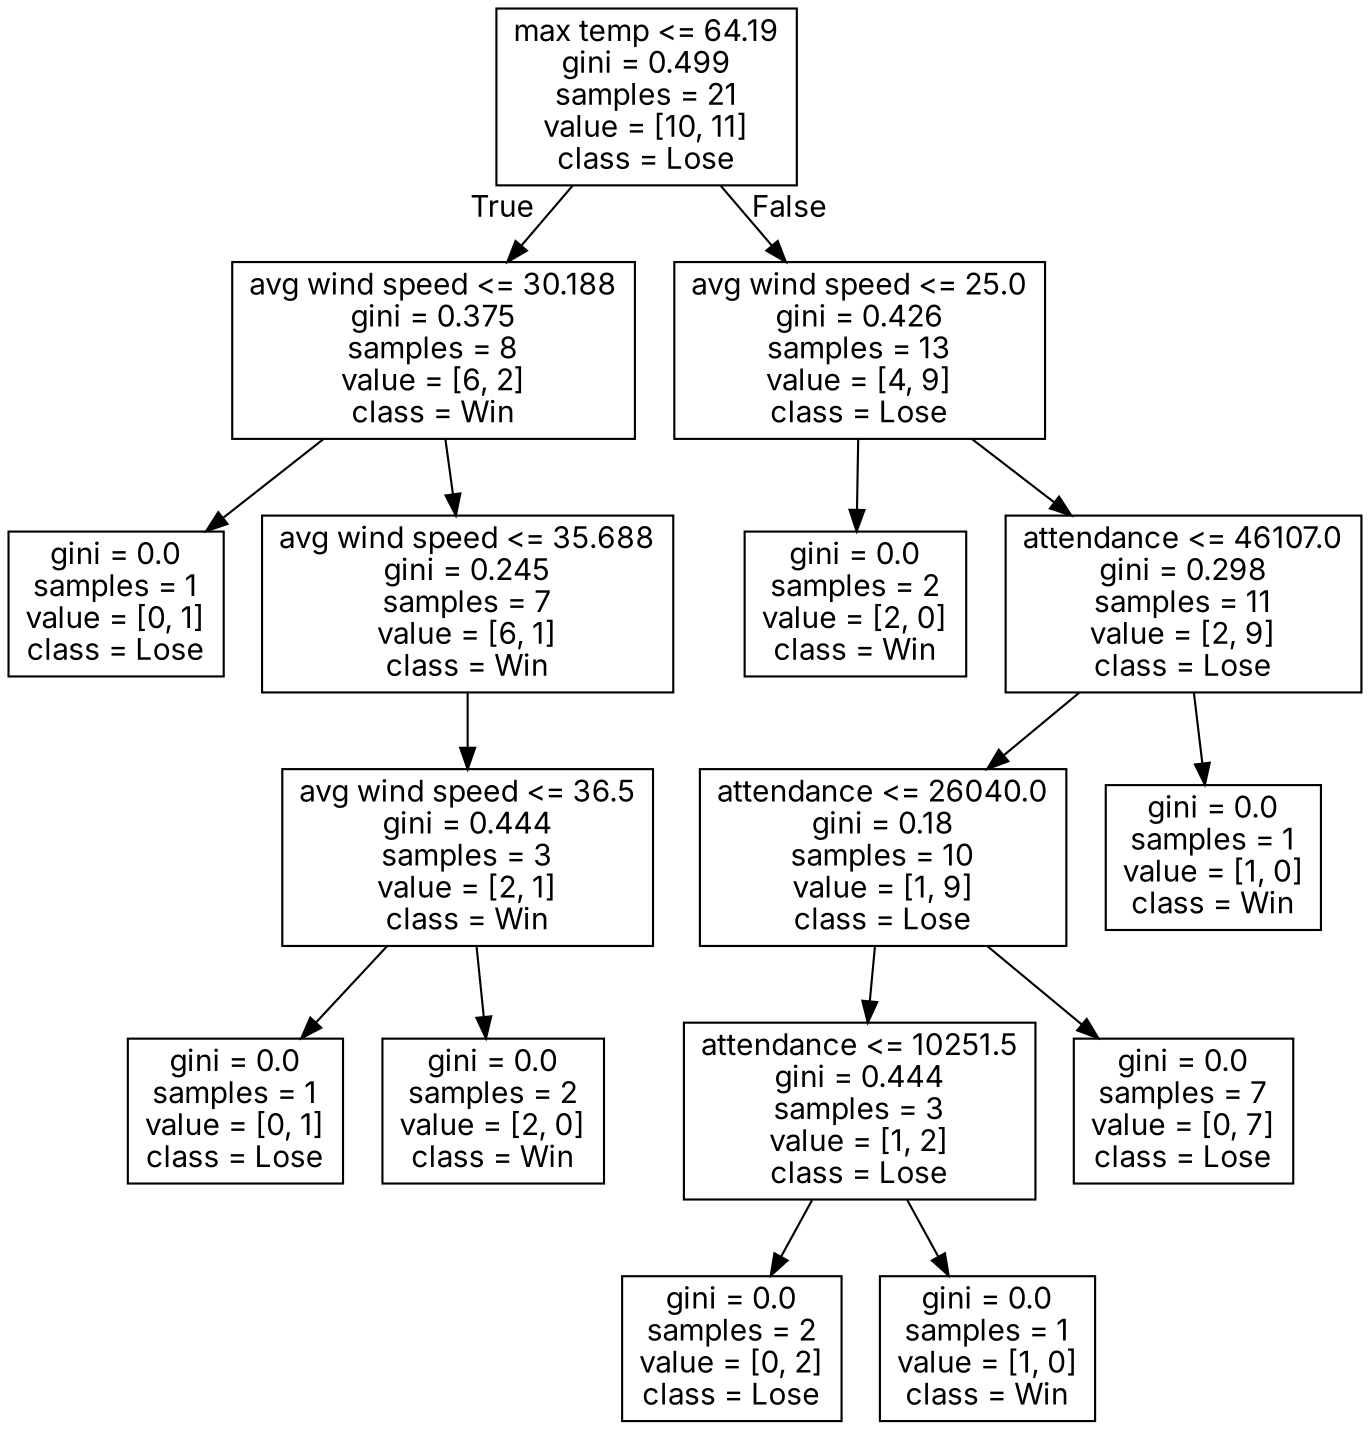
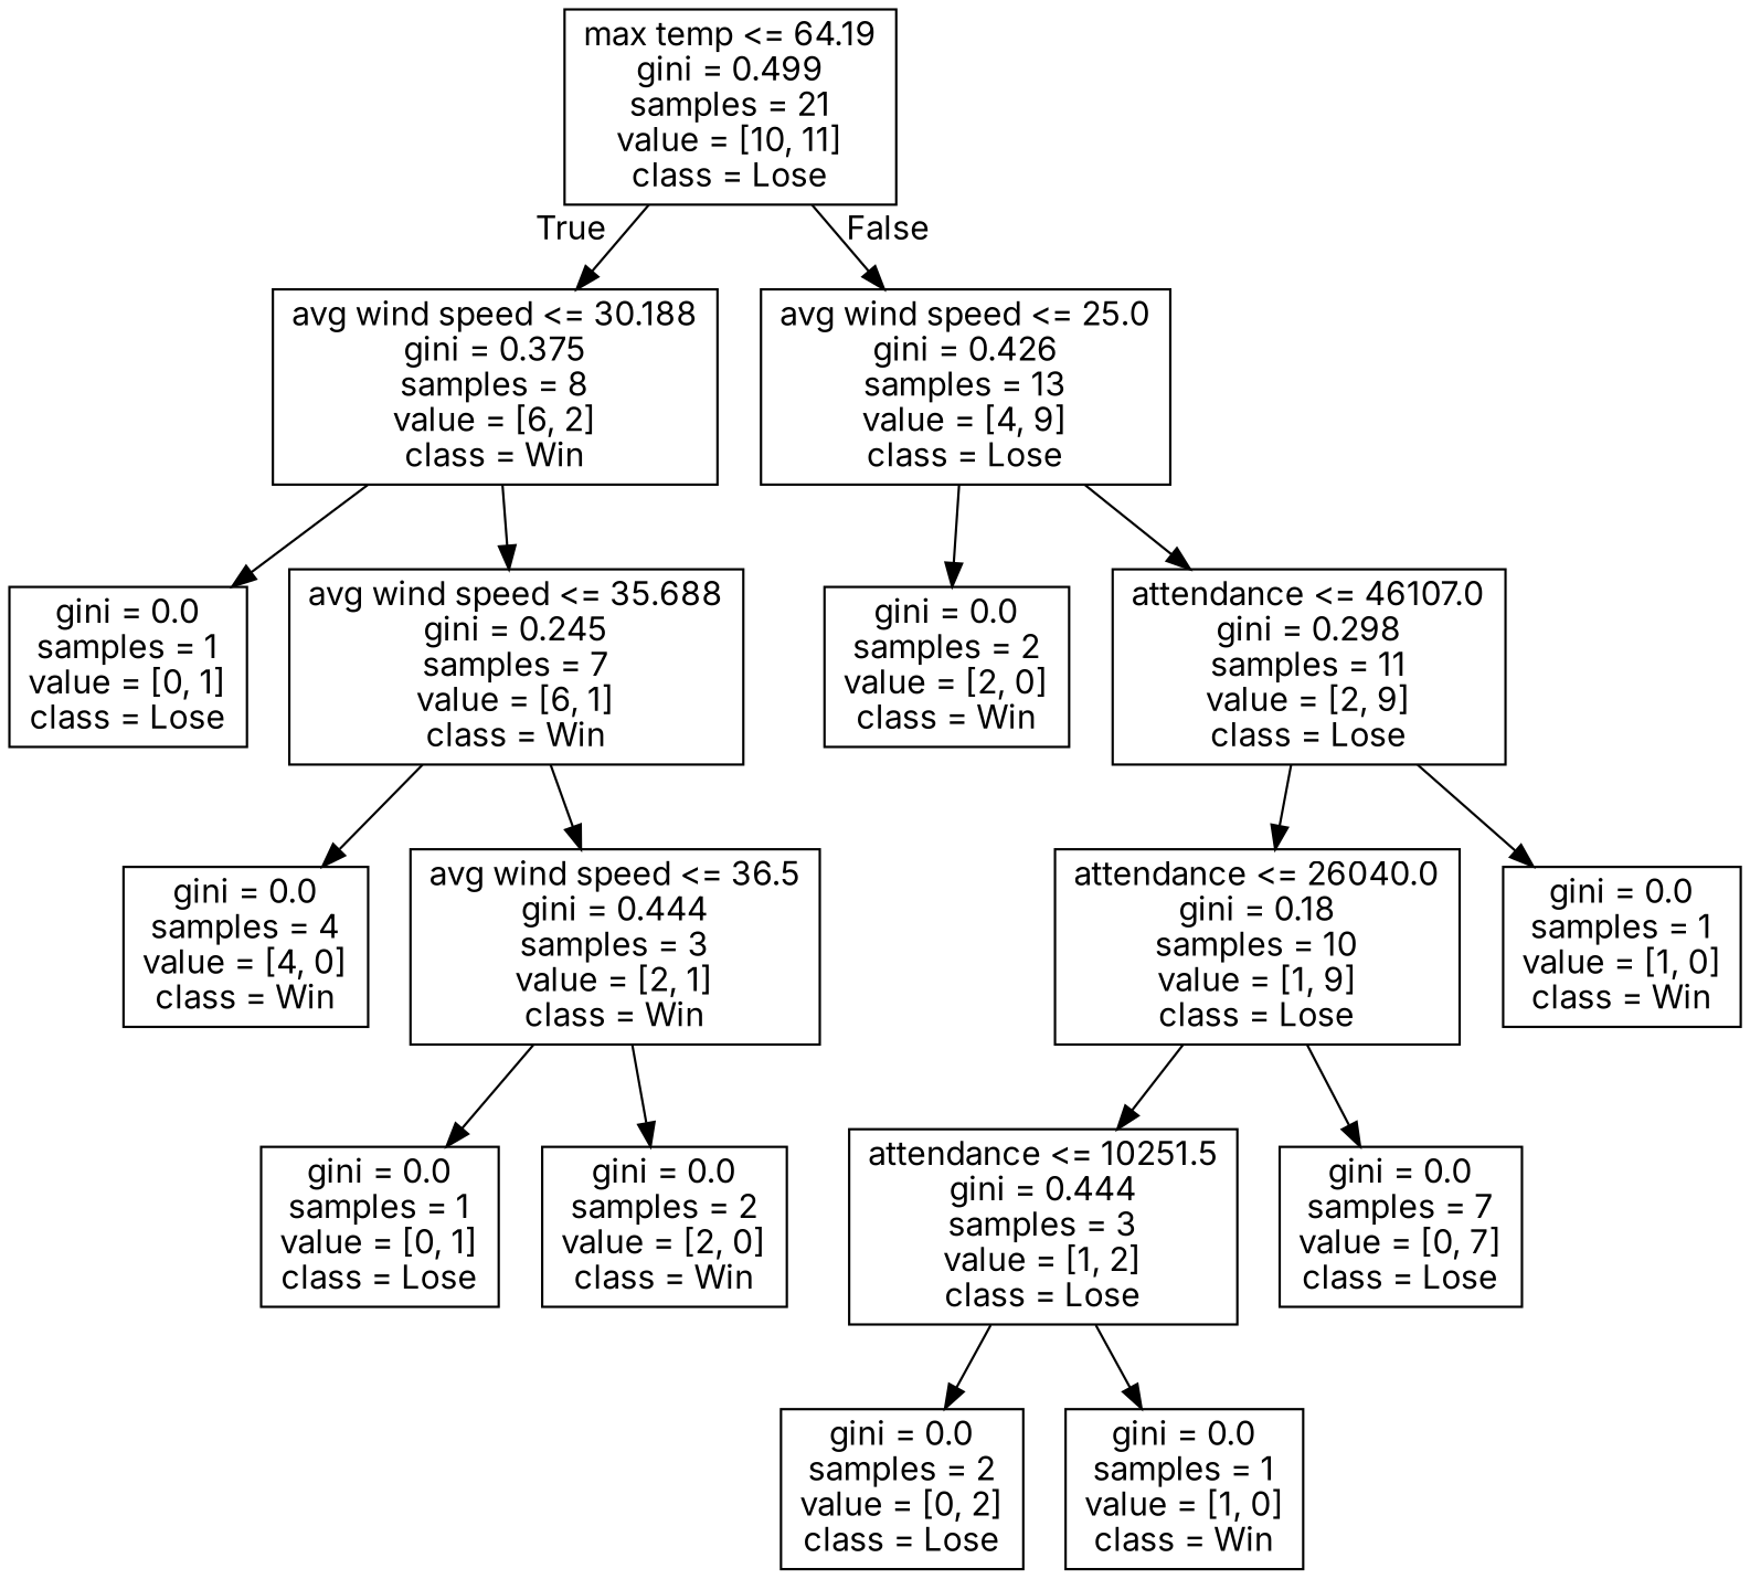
  digraph {
    fontname=Inter
    node [shape=box fontname=Inter]
    edge [fontname=Inter]
    n1 [label="max temp <= 64.19\ngini = 0.499\nsamples = 21\nvalue = [10, 11]\nclass = Lose"]
    n2 [label="avg wind speed <= 30.188\ngini = 0.375\nsamples = 8\nvalue = [6, 2]\nclass = Win"]
    n3 [label="avg wind speed <= 25.0\ngini = 0.426\nsamples = 13\nvalue = [4, 9]\nclass = Lose"]
    n4 [label="gini = 0.0\nsamples = 1\nvalue = [0, 1]\nclass = Lose"]
    n5 [label="avg wind speed <= 35.688\ngini = 0.245\nsamples = 7\nvalue = [6, 1]\nclass = Win"]
+   n6 [label="gini = 0.0\nsamples = 4\nvalue = [4, 0]\nclass = Win"]
    n7 [label="avg wind speed <= 36.5\ngini = 0.444\nsamples = 3\nvalue = [2, 1]\nclass = Win"]
    n8 [label="gini = 0.0\nsamples = 1\nvalue = [0, 1]\nclass = Lose"]
    n9 [label="gini = 0.0\nsamples = 2\nvalue = [2, 0]\nclass = Win"]
    n10 [label="gini = 0.0\nsamples = 2\nvalue = [2, 0]\nclass = Win"]
    n11 [label="attendance <= 46107.0\ngini = 0.298\nsamples = 11\nvalue = [2, 9]\nclass = Lose"]
    n12 [label="attendance <= 26040.0\ngini = 0.18\nsamples = 10\nvalue = [1, 9]\nclass = Lose"]
    n13 [label="gini = 0.0\nsamples = 1\nvalue = [1, 0]\nclass = Win"]
    n14 [label="attendance <= 10251.5\ngini = 0.444\nsamples = 3\nvalue = [1, 2]\nclass = Lose"]
    n15 [label="gini = 0.0\nsamples = 7\nvalue = [0, 7]\nclass = Lose"]
    n16 [label="gini = 0.0\nsamples = 2\nvalue = [0, 2]\nclass = Lose"]
    n17 [label="gini = 0.0\nsamples = 1\nvalue = [1, 0]\nclass = Win"]
    n1 -> n2 [headlabel=True labelangle=45 labeldistance=2.5]
    n1 -> n3 [headlabel=False labelangle=-45 labeldistance=2.5]
    n2 -> n4
    n2 -> n5
    n3 -> n10
    n3 -> n11
+   n5 -> n6
    n5 -> n7
    n7 -> n8
    n7 -> n9
    n11 -> n12
    n11 -> n13
    n12 -> n14
    n12 -> n15
    n14 -> n16
    n14 -> n17
  }
